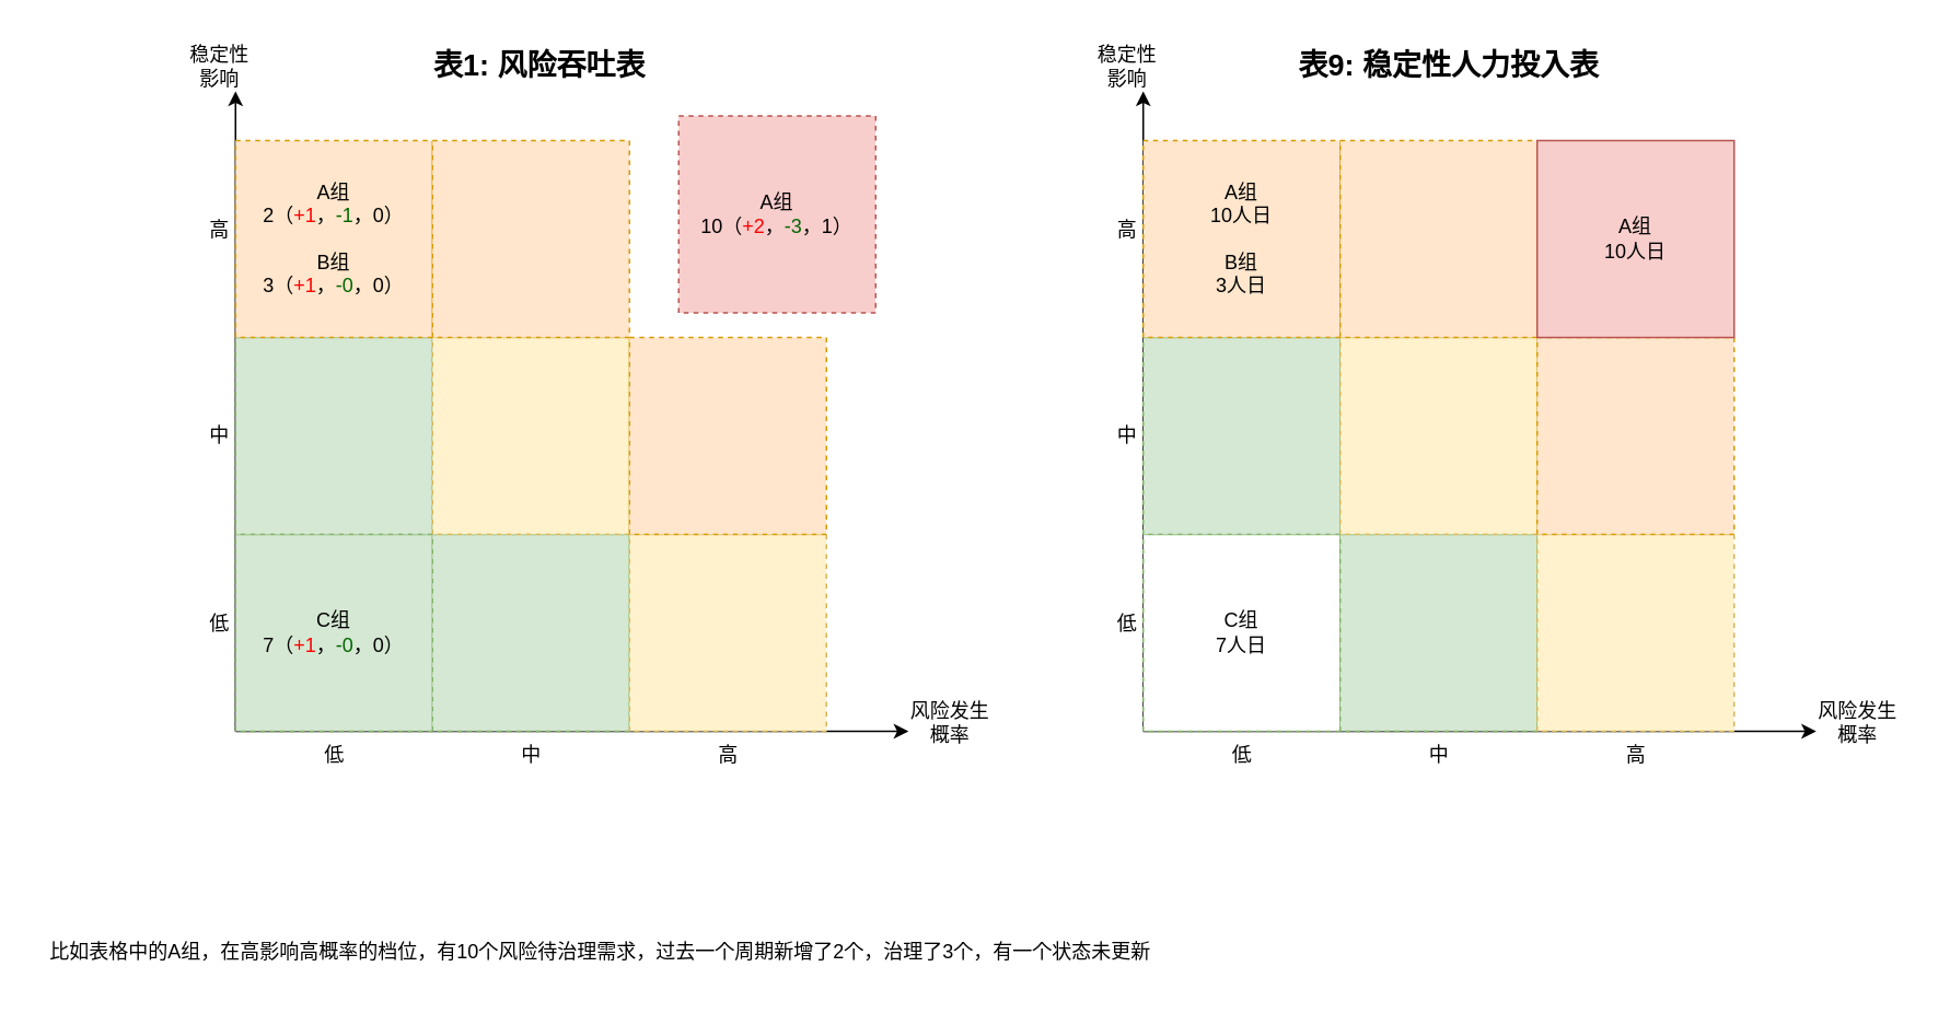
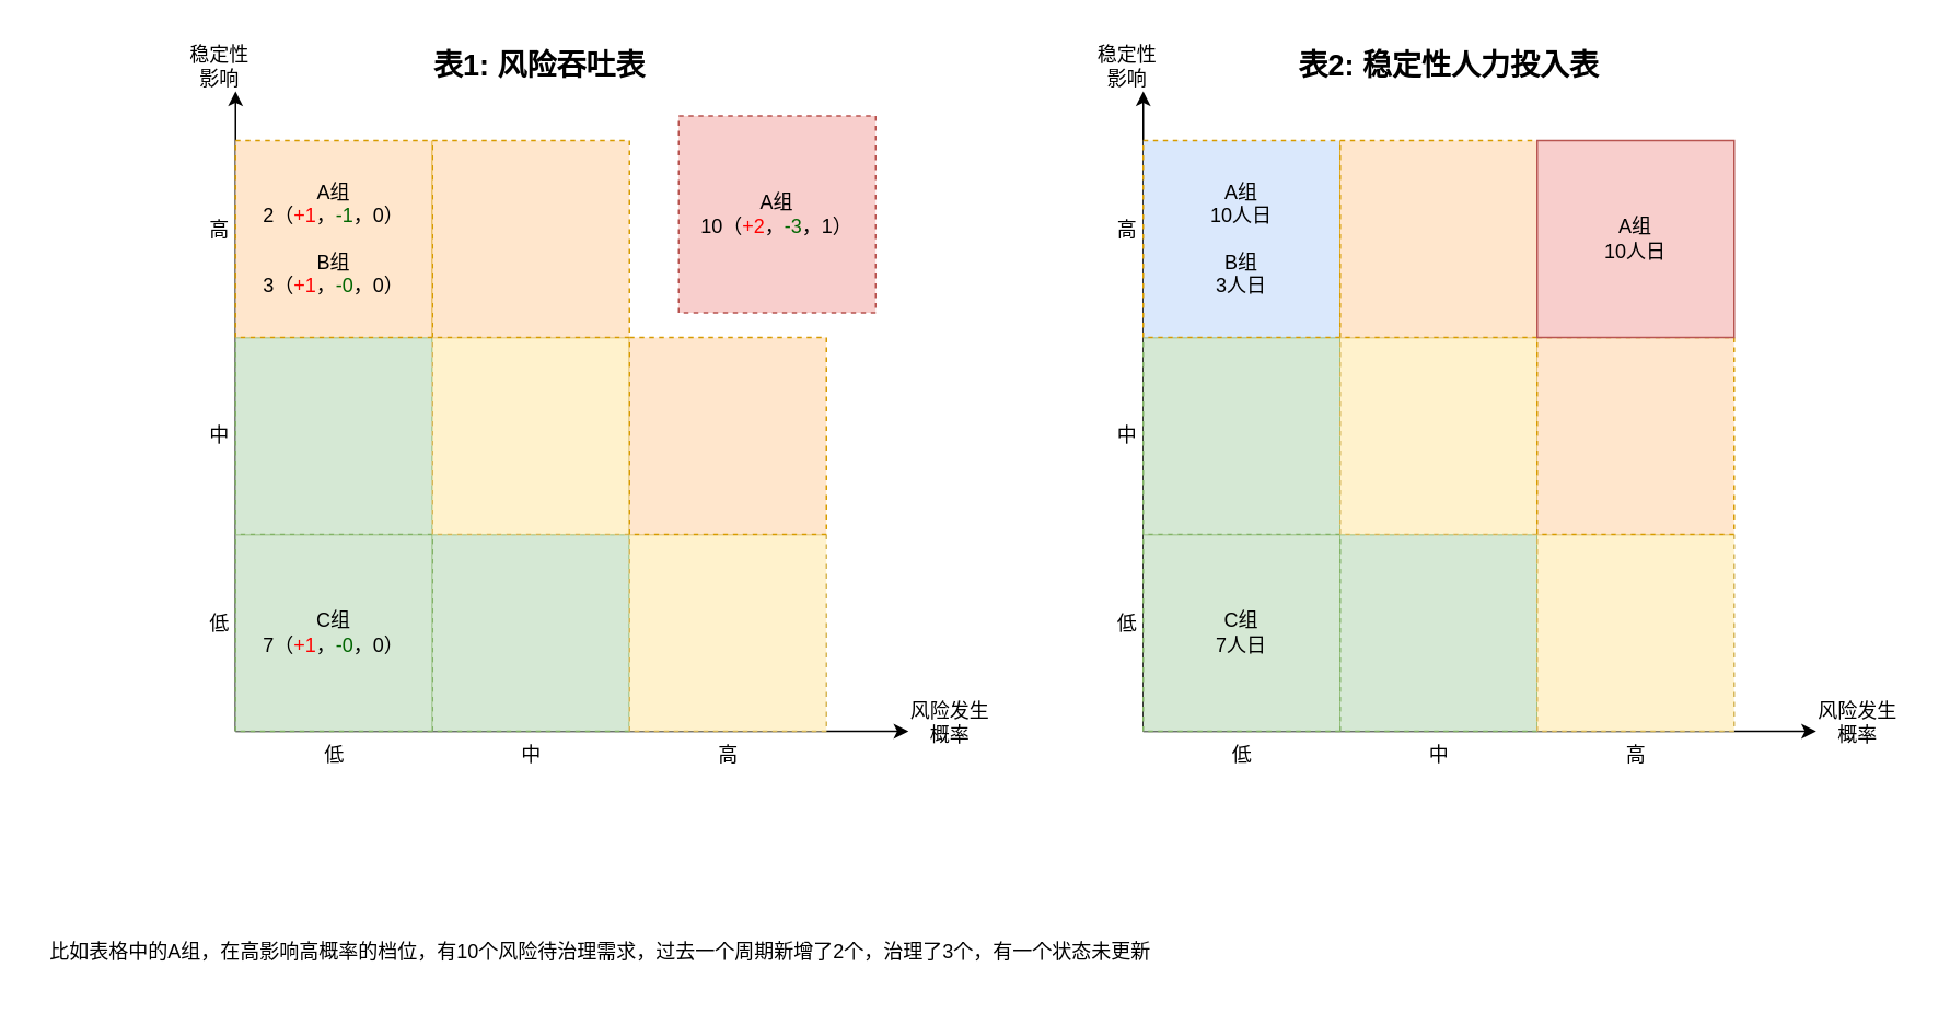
  <mxCell id="0" />
  <mxCell id="1" parent="0" />
  <mxCell id="2" value="" style="endArrow=classic;html=1;rounded=0;" parent="1" edge="1"><mxGeometry width="50" height="50" relative="1" as="geometry"><mxPoint x="143" y="445" as="sourcePoint" /><mxPoint x="553" y="445" as="targetPoint" /></mxGeometry></mxCell>
  <mxCell id="3" value="" style="endArrow=classic;html=1;rounded=0;" parent="1" edge="1"><mxGeometry width="50" height="50" relative="1" as="geometry"><mxPoint x="143" y="445" as="sourcePoint" /><mxPoint x="143" y="55" as="targetPoint" /></mxGeometry></mxCell>
  <mxCell id="4" value="C组&lt;br&gt;7（&lt;font color=&quot;#ff0000&quot;&gt;+1&lt;/font&gt;，&lt;font color=&quot;#006600&quot;&gt;-0&lt;/font&gt;，0）" style="rounded=0;whiteSpace=wrap;html=1;dashed=1;fillColor=#d5e8d4;strokeColor=#82b366;" parent="1" vertex="1"><mxGeometry x="143" y="325" width="120" height="120" as="geometry" /></mxCell>
  <mxCell id="5" value="" style="rounded=0;whiteSpace=wrap;html=1;dashed=1;fillColor=#d5e8d4;strokeColor=#82b366;" parent="1" vertex="1"><mxGeometry x="143" y="205" width="120" height="120" as="geometry" /></mxCell>
  <mxCell id="6" value="A组&lt;br&gt;2（&lt;font color=&quot;#ff0000&quot;&gt;+1&lt;/font&gt;，&lt;font color=&quot;#006600&quot;&gt;-1&lt;/font&gt;，0）&lt;br&gt;&lt;br&gt;B组&lt;br&gt;3（&lt;font color=&quot;#ff0000&quot;&gt;+1&lt;/font&gt;，&lt;font color=&quot;#006600&quot;&gt;-0&lt;/font&gt;，0）" style="rounded=0;whiteSpace=wrap;html=1;dashed=1;fillColor=#ffe6cc;strokeColor=#d79b00;" parent="1" vertex="1"><mxGeometry x="143" y="85" width="120" height="120" as="geometry" /></mxCell>
  <mxCell id="7" value="" style="rounded=0;whiteSpace=wrap;html=1;dashed=1;fillColor=#d5e8d4;strokeColor=#82b366;" parent="1" vertex="1"><mxGeometry x="263" y="325" width="120" height="120" as="geometry" /></mxCell>
  <mxCell id="8" value="" style="rounded=0;whiteSpace=wrap;html=1;dashed=1;fillColor=#fff2cc;strokeColor=#d6b656;" parent="1" vertex="1"><mxGeometry x="263" y="205" width="120" height="120" as="geometry" /></mxCell>
  <mxCell id="9" value="" style="rounded=0;whiteSpace=wrap;html=1;dashed=1;fillColor=#ffe6cc;strokeColor=#d79b00;" parent="1" vertex="1"><mxGeometry x="263" y="85" width="120" height="120" as="geometry" /></mxCell>
  <mxCell id="10" value="" style="rounded=0;whiteSpace=wrap;html=1;dashed=1;fillColor=#fff2cc;strokeColor=#d6b656;" parent="1" vertex="1"><mxGeometry x="383" y="325" width="120" height="120" as="geometry" /></mxCell>
  <mxCell id="11" value="" style="rounded=0;whiteSpace=wrap;html=1;dashed=1;fillColor=#ffe6cc;strokeColor=#d79b00;" parent="1" vertex="1"><mxGeometry x="383" y="205" width="120" height="120" as="geometry" /></mxCell>
  <mxCell id="12" value="A组&lt;br&gt;10（&lt;font color=&quot;#ff0000&quot;&gt;+2&lt;/font&gt;，&lt;font color=&quot;#006600&quot;&gt;-3&lt;/font&gt;，1）" style="rounded=0;whiteSpace=wrap;html=1;dashed=1;fillColor=#f8cecc;strokeColor=#b85450;" parent="1" vertex="1"><mxGeometry x="413" y="70" width="120" height="120" as="geometry" /></mxCell>
  <mxCell id="13" value="稳定性&lt;br&gt;影响" style="text;html=1;align=center;verticalAlign=middle;resizable=0;points=[];autosize=1;strokeColor=none;fillColor=none;" parent="1" vertex="1"><mxGeometry x="103" y="20" width="60" height="40" as="geometry" /></mxCell>
  <mxCell id="14" value="风险发生&lt;br&gt;概率" style="text;html=1;align=center;verticalAlign=middle;resizable=0;points=[];autosize=1;strokeColor=none;fillColor=none;" parent="1" vertex="1"><mxGeometry x="543" y="420" width="70" height="40" as="geometry" /></mxCell>
  <mxCell id="15" value="高" style="text;html=1;align=center;verticalAlign=middle;resizable=0;points=[];autosize=1;strokeColor=none;fillColor=none;" parent="1" vertex="1"><mxGeometry x="423" y="445" width="40" height="30" as="geometry" /></mxCell>
  <mxCell id="16" value="中" style="text;html=1;align=center;verticalAlign=middle;resizable=0;points=[];autosize=1;strokeColor=none;fillColor=none;" parent="1" vertex="1"><mxGeometry x="303" y="445" width="40" height="30" as="geometry" /></mxCell>
  <mxCell id="17" value="低" style="text;html=1;align=center;verticalAlign=middle;resizable=0;points=[];autosize=1;strokeColor=none;fillColor=none;" parent="1" vertex="1"><mxGeometry x="183" y="445" width="40" height="30" as="geometry" /></mxCell>
  <mxCell id="18" value="低" style="text;html=1;align=center;verticalAlign=middle;resizable=0;points=[];autosize=1;strokeColor=none;fillColor=none;" parent="1" vertex="1"><mxGeometry x="113" y="365" width="40" height="30" as="geometry" /></mxCell>
  <mxCell id="19" value="中" style="text;html=1;align=center;verticalAlign=middle;resizable=0;points=[];autosize=1;strokeColor=none;fillColor=none;" parent="1" vertex="1"><mxGeometry x="113" y="250" width="40" height="30" as="geometry" /></mxCell>
  <mxCell id="20" value="高" style="text;html=1;align=center;verticalAlign=middle;resizable=0;points=[];autosize=1;strokeColor=none;fillColor=none;" parent="1" vertex="1"><mxGeometry x="113" y="125" width="40" height="30" as="geometry" /></mxCell>
  <mxCell id="21" value="比如表格中的A组，在高影响高概率的档位，有10个风险待治理需求，过去一个周期新增了2个，治理了3个，有一个状态未更新" style="text;html=1;align=center;verticalAlign=middle;resizable=0;points=[];autosize=1;strokeColor=none;fillColor=none;" parent="1" vertex="1"><mxGeometry x="20" y="565" width="690" height="30" as="geometry" /></mxCell>
  <mxCell id="22" value="&lt;font style=&quot;font-size: 18px;&quot;&gt;表1: 风险吞吐表&lt;/font&gt;" style="text;html=1;align=center;verticalAlign=middle;resizable=0;points=[];autosize=1;strokeColor=none;fillColor=none;fontStyle=1" parent="1" vertex="1"><mxGeometry x="253" y="20" width="150" height="40" as="geometry" /></mxCell>
  <mxCell id="23" value="" style="endArrow=classic;html=1;rounded=0;" parent="1" edge="1"><mxGeometry width="50" height="50" relative="1" as="geometry"><mxPoint x="696" y="445" as="sourcePoint" /><mxPoint x="1106" y="445" as="targetPoint" /></mxGeometry></mxCell>
  <mxCell id="24" value="" style="endArrow=classic;html=1;rounded=0;" parent="1" edge="1"><mxGeometry width="50" height="50" relative="1" as="geometry"><mxPoint x="696" y="445" as="sourcePoint" /><mxPoint x="696" y="55" as="targetPoint" /></mxGeometry></mxCell>
- <mxCell id="25" value="C组&lt;br&gt;7人日" style="rounded=0;whiteSpace=wrap;html=1;dashed=1;fillColor=#ffffff;strokeColor=#82b366;" parent="1" vertex="1"><mxGeometry x="696" y="325" width="120" height="120" as="geometry" /></mxCell>
+ <mxCell id="25" value="C组&lt;br&gt;7人日" style="rounded=0;whiteSpace=wrap;html=1;dashed=1;fillColor=#d5e8d4;strokeColor=#82b366;" parent="1" vertex="1"><mxGeometry x="696" y="325" width="120" height="120" as="geometry" /></mxCell>
  <mxCell id="26" value="" style="rounded=0;whiteSpace=wrap;html=1;dashed=1;fillColor=#d5e8d4;strokeColor=#82b366;" parent="1" vertex="1"><mxGeometry x="696" y="205" width="120" height="120" as="geometry" /></mxCell>
- <mxCell id="27" value="A组&lt;br&gt;10人日&lt;br&gt;&lt;br&gt;B组&lt;br&gt;3人日" style="rounded=0;whiteSpace=wrap;html=1;dashed=1;fillColor=#ffe6cc;strokeColor=#d79b00;" parent="1" vertex="1"><mxGeometry x="696" y="85" width="120" height="120" as="geometry" /></mxCell>
+ <mxCell id="27" value="A组&lt;br&gt;10人日&lt;br&gt;&lt;br&gt;B组&lt;br&gt;3人日" style="rounded=0;whiteSpace=wrap;html=1;dashed=1;fillColor=#dae8fc;strokeColor=#d79b00;" parent="1" vertex="1"><mxGeometry x="696" y="85" width="120" height="120" as="geometry" /></mxCell>
  <mxCell id="28" value="" style="rounded=0;whiteSpace=wrap;html=1;dashed=1;fillColor=#d5e8d4;strokeColor=#82b366;" parent="1" vertex="1"><mxGeometry x="816" y="325" width="120" height="120" as="geometry" /></mxCell>
  <mxCell id="29" value="" style="rounded=0;whiteSpace=wrap;html=1;dashed=1;fillColor=#fff2cc;strokeColor=#d6b656;" parent="1" vertex="1"><mxGeometry x="816" y="205" width="120" height="120" as="geometry" /></mxCell>
  <mxCell id="30" value="" style="rounded=0;whiteSpace=wrap;html=1;dashed=1;fillColor=#ffe6cc;strokeColor=#d79b00;" parent="1" vertex="1"><mxGeometry x="816" y="85" width="120" height="120" as="geometry" /></mxCell>
  <mxCell id="31" value="" style="rounded=0;whiteSpace=wrap;html=1;dashed=1;fillColor=#fff2cc;strokeColor=#d6b656;" parent="1" vertex="1"><mxGeometry x="936" y="325" width="120" height="120" as="geometry" /></mxCell>
  <mxCell id="32" value="" style="rounded=0;whiteSpace=wrap;html=1;dashed=1;fillColor=#ffe6cc;strokeColor=#d79b00;" parent="1" vertex="1"><mxGeometry x="936" y="205" width="120" height="120" as="geometry" /></mxCell>
  <mxCell id="33" value="A组&lt;br&gt;10人日" style="rounded=0;whiteSpace=wrap;html=1;dashed=0;fillColor=#f8cecc;strokeColor=#b85450;" parent="1" vertex="1"><mxGeometry x="936" y="85" width="120" height="120" as="geometry" /></mxCell>
  <mxCell id="34" value="稳定性&lt;br&gt;影响" style="text;html=1;align=center;verticalAlign=middle;resizable=0;points=[];autosize=1;strokeColor=none;fillColor=none;" parent="1" vertex="1"><mxGeometry x="656" y="20" width="60" height="40" as="geometry" /></mxCell>
  <mxCell id="35" value="风险发生&lt;br&gt;概率" style="text;html=1;align=center;verticalAlign=middle;resizable=0;points=[];autosize=1;strokeColor=none;fillColor=none;" parent="1" vertex="1"><mxGeometry x="1096" y="420" width="70" height="40" as="geometry" /></mxCell>
  <mxCell id="36" value="高" style="text;html=1;align=center;verticalAlign=middle;resizable=0;points=[];autosize=1;strokeColor=none;fillColor=none;" parent="1" vertex="1"><mxGeometry x="976" y="445" width="40" height="30" as="geometry" /></mxCell>
  <mxCell id="37" value="中" style="text;html=1;align=center;verticalAlign=middle;resizable=0;points=[];autosize=1;strokeColor=none;fillColor=none;" parent="1" vertex="1"><mxGeometry x="856" y="445" width="40" height="30" as="geometry" /></mxCell>
  <mxCell id="38" value="低" style="text;html=1;align=center;verticalAlign=middle;resizable=0;points=[];autosize=1;strokeColor=none;fillColor=none;" parent="1" vertex="1"><mxGeometry x="736" y="445" width="40" height="30" as="geometry" /></mxCell>
  <mxCell id="39" value="低" style="text;html=1;align=center;verticalAlign=middle;resizable=0;points=[];autosize=1;strokeColor=none;fillColor=none;" parent="1" vertex="1"><mxGeometry x="666" y="365" width="40" height="30" as="geometry" /></mxCell>
  <mxCell id="40" value="中" style="text;html=1;align=center;verticalAlign=middle;resizable=0;points=[];autosize=1;strokeColor=none;fillColor=none;" parent="1" vertex="1"><mxGeometry x="666" y="250" width="40" height="30" as="geometry" /></mxCell>
  <mxCell id="41" value="高" style="text;html=1;align=center;verticalAlign=middle;resizable=0;points=[];autosize=1;strokeColor=none;fillColor=none;" parent="1" vertex="1"><mxGeometry x="666" y="125" width="40" height="30" as="geometry" /></mxCell>
- <mxCell id="42" value="&lt;font style=&quot;font-size: 18px;&quot;&gt;表9: 稳定性人力投入表&lt;/font&gt;" style="text;html=1;align=center;verticalAlign=middle;resizable=0;points=[];autosize=1;strokeColor=none;fillColor=none;fontStyle=1" parent="1" vertex="1"><mxGeometry x="781" y="23" width="201" height="34" as="geometry" /></mxCell>
+ <mxCell id="42" value="&lt;font style=&quot;font-size: 18px;&quot;&gt;表2: 稳定性人力投入表&lt;/font&gt;" style="text;html=1;align=center;verticalAlign=middle;resizable=0;points=[];autosize=1;strokeColor=none;fillColor=none;fontStyle=1" parent="1" vertex="1"><mxGeometry x="781" y="23" width="201" height="34" as="geometry" /></mxCell>
